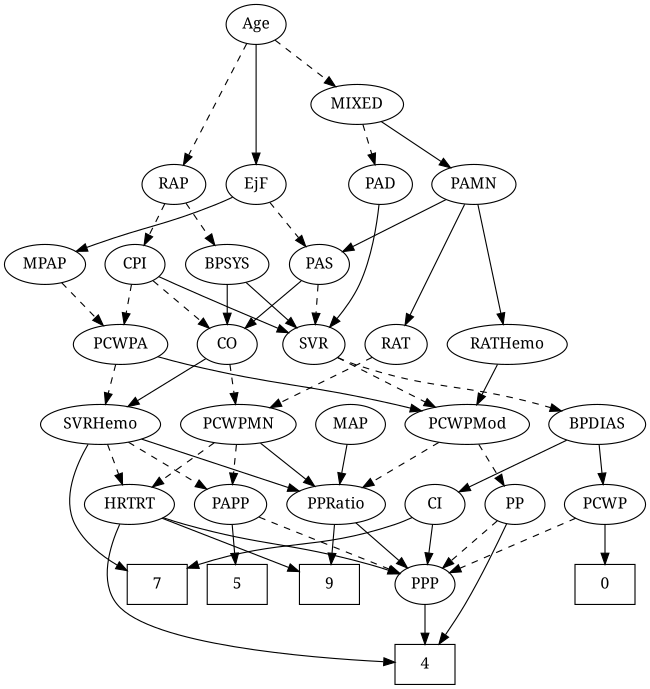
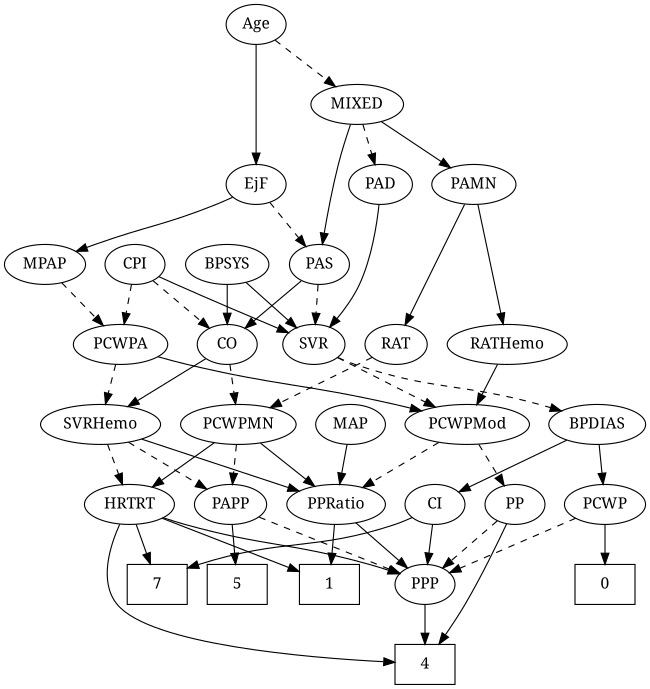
  strict digraph {
    fontname="Noto Serif"
    node [fontname="Noto Serif"]
    edge [fontname="Noto Serif" style=solid]
-   1 [height=0.5 shape=box width=0.75 label=9]
+   1 [height=0.5 shape=box width=0.75]
    n2 [height=0.5 label=0 shape=box width=0.75]
    n3 [height=0.5 label=7 shape=box width=0.75]
    4 [height=0.5 shape=box width=0.75]
    5 [height=0.5 shape=box width=0.75]
    Age [height=0.5 width=0.75]
    EjF [height=0.5 width=0.75]
-   RAP [height=0.5 width=0.77632]
    MIXED [height=0.5 width=1.1193]
    MPAP [height=0.5 width=0.97491]
    PAS [height=0.5 width=0.75]
    BPSYS [height=0.5 width=1.0471]
    CPI [height=0.5 width=0.75]
    PAD [height=0.5 width=0.79437]
    PAMN [height=0.5 width=1.011]
    PCWPA [height=0.5 width=1.1555]
    SVR [height=0.5 width=0.77632]
    CO [height=0.5 width=0.75]
    RATHemo [height=0.5 width=1.3721]
    RAT [height=0.5 width=0.75827]
    PCWPMod [height=0.5 width=1.4443]
    BPDIAS [height=0.5 width=1.1735]
    SVRHemo [height=0.5 width=1.3902]
    PCWPMN [height=0.5 width=1.3902]
    PPRatio [height=0.5 width=1.1013]
    PP [height=0.5 width=0.75]
    PCWP [height=0.5 width=0.97491]
    CI [height=0.5 width=0.75]
    PAPP [height=0.5 width=0.88464]
    HRTRT [height=0.5 width=1.1013]
    PPP [height=0.5 width=0.75]
    MAP [height=0.5 width=0.84854]
    Age -> EjF
-   Age -> RAP [style=dashed]
    Age -> MIXED [style=dashed]
    EjF -> MPAP
    EjF -> PAS [style=dashed]
-   RAP -> BPSYS [style=dashed]
-   RAP -> CPI [style=dashed]
-   PAMN -> PAS
+   MIXED -> PAS
    MIXED -> PAD [style=dashed]
    MIXED -> PAMN
    MPAP -> PCWPA [style=dashed]
    PAS -> SVR [style=dashed]
    PAS -> CO
    BPSYS -> SVR
    BPSYS -> CO
    CPI -> PCWPA [style=dashed]
    CPI -> SVR
    CPI -> CO [style=dashed]
    PAD -> SVR
    PAMN -> RATHemo
    PAMN -> RAT
    PCWPA -> PCWPMod
    PCWPA -> SVRHemo [style=dashed]
    SVR -> PCWPMod [style=dashed]
    SVR -> BPDIAS [style=dashed]
    CO -> SVRHemo
    CO -> PCWPMN [style=dashed]
    RATHemo -> PCWPMod
    RAT -> PCWPMN [style=dashed]
    PCWPMod -> PPRatio [style=dashed]
    PCWPMod -> PP [style=dashed]
    BPDIAS -> PCWP
    BPDIAS -> CI
    SVRHemo -> PPRatio
    SVRHemo -> PAPP [style=dashed]
    SVRHemo -> HRTRT [style=dashed]
    PCWPMN -> PPRatio
    PCWPMN -> PAPP [style=dashed]
-   PCWPMN -> HRTRT [style=dashed]
+   PCWPMN -> HRTRT
    PPRatio -> 1
    PPRatio -> PPP
    PP -> 4
    PP -> PPP [style=dashed]
    PCWP -> n2
    PCWP -> PPP [style=dashed]
    CI -> n3
    CI -> PPP
    PAPP -> 5
    PAPP -> PPP [style=dashed]
    HRTRT -> 1
-   SVRHemo -> n3
+   HRTRT -> n3
    HRTRT -> 4
    HRTRT -> PPP
    PPP -> 4
    MAP -> PPRatio
  }
